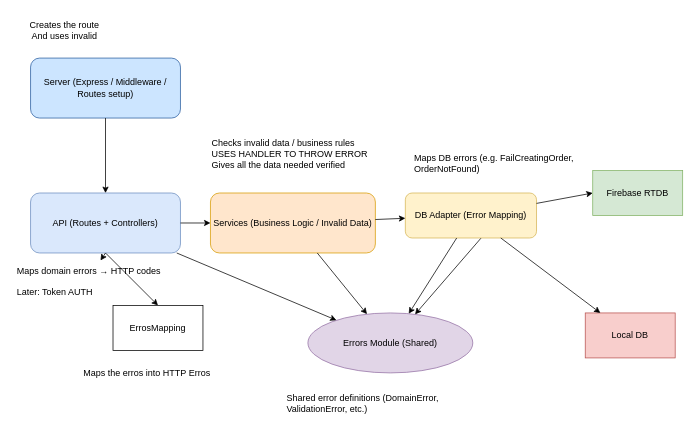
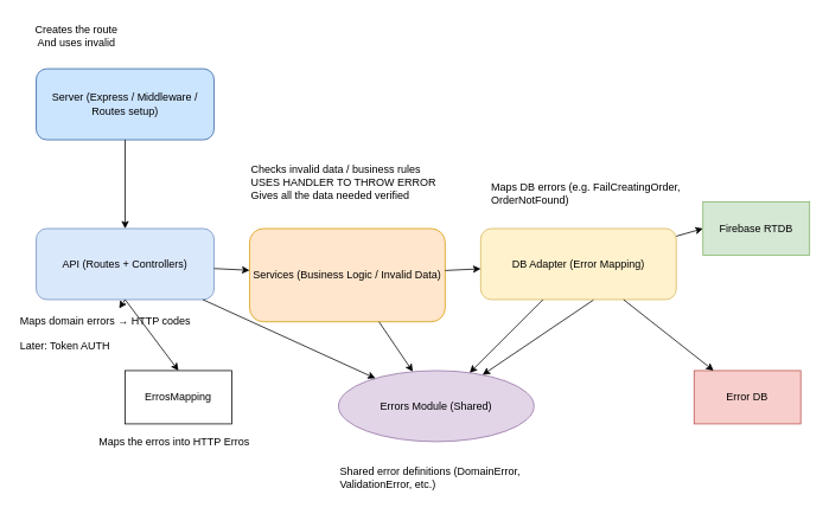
  <mxCell id="0" />
  <mxCell id="1" parent="0" />
  <mxCell id="2" value="Server (Express / Middleware / Routes setup)" style="rounded=1;whiteSpace=wrap;html=1;fillColor=#cce5ff;strokeColor=#2a5d9f;" vertex="1" parent="1"><mxGeometry x="40" y="77" width="200" height="80" as="geometry" /></mxCell>
  <mxCell id="3" style="edgeStyle=none;html=1;exitX=0.5;exitY=1;exitDx=0;exitDy=0;entryX=0.5;entryY=0;entryDx=0;entryDy=0;" edge="1" parent="1" source="4" target="22"><mxGeometry relative="1" as="geometry" /></mxCell>
  <mxCell id="4" value="API (Routes + Controllers)" style="rounded=1;whiteSpace=wrap;html=1;fillColor=#dae8fc;strokeColor=#6c8ebf;" parent="1" vertex="1"><mxGeometry x="40" y="257" width="200" height="80" as="geometry" /></mxCell>
- <mxCell id="5" value="Services (Business Logic / Invalid Data)" style="rounded=1;whiteSpace=wrap;html=1;fillColor=#ffe6cc;strokeColor=#d79b00;" parent="1" vertex="1"><mxGeometry x="280" y="257" width="220" height="80" as="geometry" /></mxCell>
- <mxCell id="6" value="DB Adapter (Error Mapping)" style="rounded=1;whiteSpace=wrap;html=1;fillColor=#fff2cc;strokeColor=#d6b656;" vertex="1" parent="1"><mxGeometry x="540" y="257" width="175" height="60" as="geometry" /></mxCell>
+ <mxCell id="5" value="Services (Business Logic / Invalid Data)" style="rounded=1;whiteSpace=wrap;html=1;fillColor=#ffe6cc;strokeColor=#d79b00;" parent="1" vertex="1"><mxGeometry x="280" y="257" width="220" height="105" as="geometry" /></mxCell>
+ <mxCell id="6" value="DB Adapter (Error Mapping)" style="rounded=1;whiteSpace=wrap;html=1;fillColor=#fff2cc;strokeColor=#d6b656;" vertex="1" parent="1"><mxGeometry x="540" y="257" width="220" height="80" as="geometry" /></mxCell>
  <mxCell id="7" value="Firebase RTDB" style="shape=database;whiteSpace=wrap;html=1;fillColor=#d5e8d4;strokeColor=#82b366;" vertex="1" parent="1"><mxGeometry x="790" y="227" width="120" height="60" as="geometry" /></mxCell>
- <mxCell id="8" value="Local DB" style="shape=database;whiteSpace=wrap;html=1;fillColor=#f8cecc;strokeColor=#b85450;" vertex="1" parent="1"><mxGeometry x="780" y="417" width="120" height="60" as="geometry" /></mxCell>
- <mxCell id="9" value="Errors Module (Shared)" style="ellipse;whiteSpace=wrap;html=1;fillColor=#e1d5e7;strokeColor=#9673a6;" vertex="1" parent="1"><mxGeometry x="410" y="417" width="220" height="80" as="geometry" /></mxCell>
+ <mxCell id="8" value="Error DB" style="shape=database;whiteSpace=wrap;html=1;fillColor=#f8cecc;strokeColor=#b85450;" vertex="1" parent="1"><mxGeometry x="780" y="417" width="120" height="60" as="geometry" /></mxCell>
+ <mxCell id="9" value="Errors Module (Shared)" style="ellipse;whiteSpace=wrap;html=1;fillColor=#e1d5e7;strokeColor=#9673a6;" vertex="1" parent="1"><mxGeometry x="380" y="417" width="220" height="80" as="geometry" /></mxCell>
  <mxCell id="10" edge="1" parent="1" source="2" target="4"><mxGeometry relative="1" as="geometry" /></mxCell>
  <mxCell id="11" parent="1" source="4" target="5" edge="1"><mxGeometry relative="1" as="geometry" /></mxCell>
  <mxCell id="12" parent="1" source="5" target="6" edge="1"><mxGeometry relative="1" as="geometry" /></mxCell>
  <mxCell id="13" style="entryX=0;entryY=0.5;entryDx=0;entryDy=0;" parent="1" source="6" target="7" edge="1"><mxGeometry relative="1" as="geometry"><mxPoint x="800" y="275.571" as="targetPoint" /></mxGeometry></mxCell>
  <mxCell id="14" edge="1" parent="1" source="6" target="8"><mxGeometry relative="1" as="geometry" /></mxCell>
  <mxCell id="15" style="edgeStyle=none;html=1;" edge="1" parent="1" source="4" target="9"><mxGeometry relative="1" as="geometry" /></mxCell>
  <mxCell id="16" style="edgeStyle=none;html=1;" edge="1" parent="1" source="5" target="9"><mxGeometry relative="1" as="geometry" /></mxCell>
  <mxCell id="17" style="edgeStyle=none;html=1;" edge="1" parent="1" source="6" target="9"><mxGeometry relative="1" as="geometry" /></mxCell>
  <mxCell id="18" style="edgeStyle=none;html=1;exitX=0.576;exitY=1.006;exitDx=0;exitDy=0;exitPerimeter=0;" edge="1" parent="1" source="6" target="9"><mxGeometry relative="1" as="geometry"><mxPoint x="801.579" y="297" as="sourcePoint" /></mxGeometry></mxCell>
  <mxCell id="19" value="Checks invalid data / business rules&lt;br&gt;USES HANDLER TO THROW ERROR&lt;div&gt;Gives all the data needed verified&lt;/div&gt;" style="text;whiteSpace=wrap;html=1;fillColor=none;strokeColor=none;" parent="1" vertex="1"><mxGeometry x="280" y="177" width="220" height="60" as="geometry" /></mxCell>
  <mxCell id="20" value="Maps DB errors (e.g. FailCreatingOrder, OrderNotFound)" style="text;whiteSpace=wrap;html=1;fillColor=none;strokeColor=none;" parent="1" vertex="1"><mxGeometry x="550" y="197" width="220" height="40" as="geometry" /></mxCell>
  <mxCell id="21" value="Shared error definitions (DomainError, ValidationError, etc.)" style="text;whiteSpace=wrap;html=1;fillColor=none;strokeColor=none;" vertex="1" parent="1"><mxGeometry x="380" y="517" width="220" height="40" as="geometry" /></mxCell>
- <mxCell id="22" value="ErrosMapping" style="whiteSpace=wrap;html=1;" vertex="1" parent="1"><mxGeometry x="150" y="407" width="120" height="60" as="geometry" /></mxCell>
+ <mxCell id="22" value="ErrosMapping" style="whiteSpace=wrap;html=1;" vertex="1" parent="1"><mxGeometry x="140" y="417" width="120" height="60" as="geometry" /></mxCell>
  <mxCell id="23" value="Maps the erros into HTTP Erros" style="text;html=1;align=center;verticalAlign=middle;resizable=0;points=[];autosize=1;strokeColor=none;fillColor=none;" vertex="1" parent="1"><mxGeometry x="100" y="477" width="190" height="40" as="geometry" /></mxCell>
  <mxCell id="24" value="" style="edgeStyle=none;html=1;exitX=0.5;exitY=1;exitDx=0;exitDy=0;" edge="1" parent="1" source="4" target="25"><mxGeometry relative="1" as="geometry"><mxPoint x="140" y="337" as="sourcePoint" /><mxPoint x="184" y="417" as="targetPoint" /></mxGeometry></mxCell>
  <mxCell id="25" value="Maps domain errors → HTTP codes&lt;br&gt;&lt;br&gt;&lt;span style=&quot;color: rgb(0,0,0);&quot;&gt;Later: Token AUTH&lt;/span&gt;" style="text;whiteSpace=wrap;html=1;fillColor=none;strokeColor=none;" parent="1" vertex="1"><mxGeometry x="20" y="347" width="200" height="40" as="geometry" /></mxCell>
  <mxCell id="26" value="Creates the route&lt;div&gt;And uses invalid&lt;/div&gt;" style="text;html=1;align=center;verticalAlign=middle;resizable=0;points=[];autosize=1;strokeColor=none;fillColor=none;" vertex="1" parent="1"><mxGeometry x="20" y="20" width="130" height="40" as="geometry" /></mxCell>
